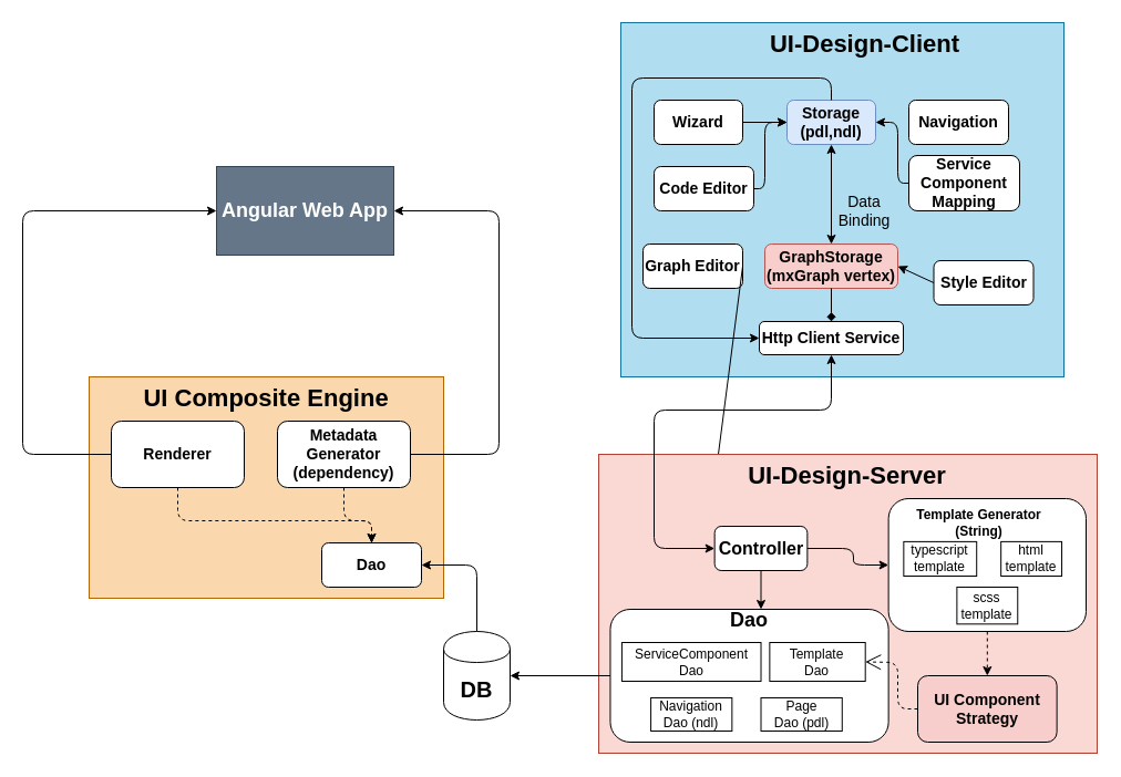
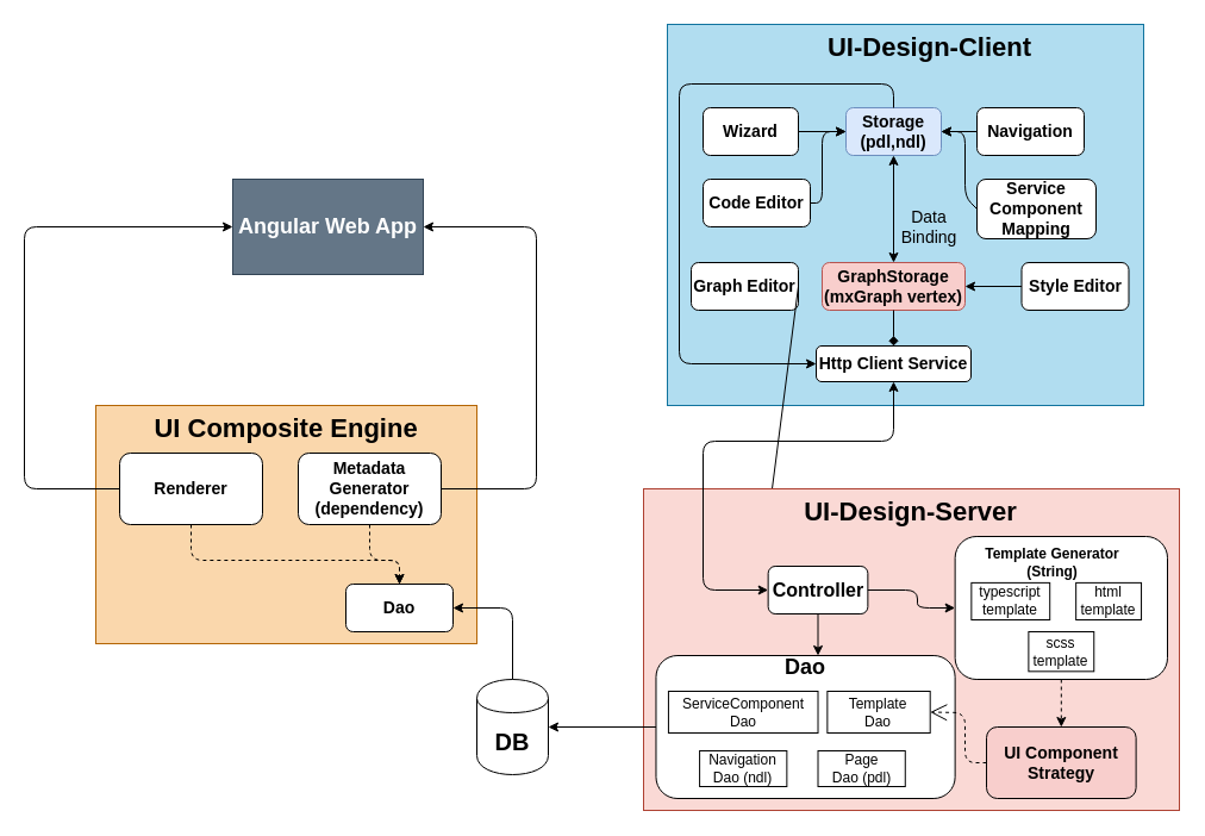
  <mxCell id="0" />
  <mxCell id="1" parent="0" />
  <mxCell id="2" value="" style="group;fillColor=#b1ddf0;strokeColor=#10739e;" parent="1" vertex="1" connectable="0"><mxGeometry x="560" y="40" width="400" height="300" as="geometry" /></mxCell>
  <mxCell id="3" value="" style="group;fillColor=#b1ddf0;strokeColor=#10739e;" parent="2" vertex="1" connectable="0"><mxGeometry width="400" height="300" as="geometry" /></mxCell>
  <mxCell id="4" value="" style="rounded=0;whiteSpace=wrap;html=1;fillColor=#b1ddf0;strokeColor=#10739e;" parent="3" vertex="1"><mxGeometry y="-20" width="400" height="320" as="geometry" /></mxCell>
  <mxCell id="5" value="&lt;font size=&quot;1&quot;&gt;&lt;b style=&quot;font-size: 22px&quot;&gt;UI-Design-Client&lt;/b&gt;&lt;/font&gt;" style="text;html=1;strokeColor=none;fillColor=none;align=center;verticalAlign=middle;whiteSpace=wrap;rounded=0;" parent="3" vertex="1"><mxGeometry x="128.75" y="-10" width="182.5" height="20" as="geometry" /></mxCell>
  <mxCell id="6" value="&lt;font style=&quot;font-size: 14px&quot;&gt;&lt;b&gt;Wizard&lt;/b&gt;&lt;/font&gt;" style="rounded=1;whiteSpace=wrap;html=1;" parent="3" vertex="1"><mxGeometry x="30" y="50" width="80" height="40" as="geometry" /></mxCell>
  <mxCell id="7" value="&lt;font style=&quot;font-size: 14px&quot;&gt;&lt;b&gt;Storage&lt;br&gt;(pdl,ndl)&lt;/b&gt;&lt;/font&gt;" style="rounded=1;whiteSpace=wrap;html=1;fillColor=#dae8fc;strokeColor=#6c8ebf;" parent="3" vertex="1"><mxGeometry x="150" y="50" width="80" height="40" as="geometry" /></mxCell>
  <mxCell id="8" value="&lt;span style=&quot;font-size: 14px&quot;&gt;&lt;b&gt;GraphStorage&lt;br&gt;(mxGraph vertex)&lt;br&gt;&lt;/b&gt;&lt;/span&gt;" style="rounded=1;whiteSpace=wrap;html=1;fillColor=#f8cecc;strokeColor=#b85450;" parent="3" vertex="1"><mxGeometry x="130" y="180" width="120" height="40" as="geometry" /></mxCell>
  <mxCell id="9" value="" style="endArrow=classic;startArrow=classic;html=1;exitX=0.5;exitY=0;exitDx=0;exitDy=0;entryX=0.5;entryY=1;entryDx=0;entryDy=0;" parent="3" source="8" target="7" edge="1"><mxGeometry width="50" height="50" relative="1" as="geometry"><mxPoint x="240" y="160" as="sourcePoint" /><mxPoint x="290" y="110" as="targetPoint" /></mxGeometry></mxCell>
- <mxCell id="10" value="&lt;b style=&quot;font-size: 14px&quot;&gt;Style Editor&lt;/b&gt;" style="rounded=1;whiteSpace=wrap;html=1;" parent="3" vertex="1"><mxGeometry x="282.5" y="195" width="90" height="40" as="geometry" /></mxCell>
+ <mxCell id="10" value="&lt;b style=&quot;font-size: 14px&quot;&gt;Style Editor&lt;/b&gt;" style="rounded=1;whiteSpace=wrap;html=1;" parent="3" vertex="1"><mxGeometry x="297.5" y="180" width="90" height="40" as="geometry" /></mxCell>
  <mxCell id="11" value="" style="endArrow=classic;html=1;exitX=1;exitY=0.5;exitDx=0;exitDy=0;entryX=0;entryY=0.5;entryDx=0;entryDy=0;" parent="3" source="6" target="7" edge="1"><mxGeometry width="50" height="50" relative="1" as="geometry"><mxPoint x="240" y="160" as="sourcePoint" /><mxPoint x="290" y="110" as="targetPoint" /></mxGeometry></mxCell>
  <mxCell id="12" value="" style="endArrow=classic;html=1;exitX=0;exitY=0.5;exitDx=0;exitDy=0;entryX=1;entryY=0.5;entryDx=0;entryDy=0;" parent="3" source="10" target="8" edge="1"><mxGeometry width="50" height="50" relative="1" as="geometry"><mxPoint x="240" y="160" as="sourcePoint" /><mxPoint x="290" y="110" as="targetPoint" /></mxGeometry></mxCell>
  <mxCell id="13" value="&lt;span style=&quot;font-size: 14px&quot;&gt;&lt;b&gt;Navigation&lt;/b&gt;&lt;/span&gt;" style="rounded=1;whiteSpace=wrap;html=1;" parent="3" vertex="1"><mxGeometry x="260" y="50" width="90" height="40" as="geometry" /></mxCell>
- <mxCell id="15" value="&lt;font style=&quot;font-size: 14px&quot;&gt;&lt;b&gt;Service Component Mapping&lt;/b&gt;&lt;/font&gt;" style="rounded=1;whiteSpace=wrap;html=1;" parent="3" vertex="1"><mxGeometry x="260" y="100" width="100" height="50" as="geometry" /></mxCell>
+ <mxCell id="14" value="" style="endArrow=classic;html=1;exitX=0;exitY=0.5;exitDx=0;exitDy=0;entryX=1;entryY=0.5;entryDx=0;entryDy=0;" parent="3" source="13" target="7" edge="1"><mxGeometry width="50" height="50" relative="1" as="geometry"><mxPoint x="240" y="160" as="sourcePoint" /><mxPoint x="290" y="110" as="targetPoint" /></mxGeometry></mxCell>
+ <mxCell id="15" value="&lt;font style=&quot;font-size: 14px&quot;&gt;&lt;b&gt;Service Component Mapping&lt;/b&gt;&lt;/font&gt;" style="rounded=1;whiteSpace=wrap;html=1;" parent="3" vertex="1"><mxGeometry x="260" y="110" width="100" height="50" as="geometry" /></mxCell>
  <mxCell id="16" value="" style="endArrow=classic;html=1;exitX=0;exitY=0.5;exitDx=0;exitDy=0;entryX=1;entryY=0.5;entryDx=0;entryDy=0;" parent="3" source="15" target="7" edge="1"><mxGeometry width="50" height="50" relative="1" as="geometry"><mxPoint x="240" y="160" as="sourcePoint" /><mxPoint x="290" y="110" as="targetPoint" /><Array as="points"><mxPoint x="250" y="125" /><mxPoint x="250" y="70" /></Array></mxGeometry></mxCell>
  <mxCell id="17" value="&lt;b style=&quot;font-size: 14px&quot;&gt;Code Editor&lt;/b&gt;" style="rounded=1;whiteSpace=wrap;html=1;" parent="3" vertex="1"><mxGeometry x="30" y="110" width="90" height="40" as="geometry" /></mxCell>
  <mxCell id="18" value="&lt;b style=&quot;font-size: 14px&quot;&gt;Graph Editor&lt;/b&gt;" style="rounded=1;whiteSpace=wrap;html=1;" parent="3" vertex="1"><mxGeometry x="20" y="180" width="90" height="40" as="geometry" /></mxCell>
  <mxCell id="19" value="" style="endArrow=classic;html=1;exitX=1;exitY=0.5;exitDx=0;exitDy=0;entryX=0;entryY=0.5;entryDx=0;entryDy=0;" parent="3" source="17" target="7" edge="1"><mxGeometry width="50" height="50" relative="1" as="geometry"><mxPoint x="240" y="160" as="sourcePoint" /><mxPoint x="290" y="110" as="targetPoint" /><Array as="points"><mxPoint x="130" y="130" /><mxPoint x="130" y="70" /></Array></mxGeometry></mxCell>
  <mxCell id="20" value="" style="endArrow=classic;html=1;exitX=1;exitY=0.5;exitDx=0;exitDy=0;" parent="3" source="18" target="40" edge="1"><mxGeometry width="50" height="50" relative="1" as="geometry"><mxPoint x="240" y="160" as="sourcePoint" /><mxPoint x="290" y="110" as="targetPoint" /></mxGeometry></mxCell>
  <mxCell id="21" value="&lt;font style=&quot;font-size: 14px&quot;&gt;&lt;b&gt;Http Client Service&lt;/b&gt;&lt;/font&gt;" style="rounded=1;whiteSpace=wrap;html=1;" parent="3" vertex="1"><mxGeometry x="125" y="250" width="130" height="30" as="geometry" /></mxCell>
  <mxCell id="22" value="" style="endArrow=classic;html=1;exitX=0.5;exitY=0;exitDx=0;exitDy=0;entryX=0;entryY=0.5;entryDx=0;entryDy=0;" parent="3" source="7" target="21" edge="1"><mxGeometry width="50" height="50" relative="1" as="geometry"><mxPoint x="240" y="160" as="sourcePoint" /><mxPoint x="290" y="110" as="targetPoint" /><Array as="points"><mxPoint x="190" y="30" /><mxPoint x="10" y="30" /><mxPoint x="10" y="265" /></Array></mxGeometry></mxCell>
  <mxCell id="23" value="" style="endArrow=diamond;html=1;exitX=0.5;exitY=1;exitDx=0;exitDy=0;entryX=0.5;entryY=0;entryDx=0;entryDy=0;" parent="3" source="8" target="21" edge="1"><mxGeometry width="50" height="50" relative="1" as="geometry"><mxPoint x="240" y="160" as="sourcePoint" /><mxPoint x="290" y="110" as="targetPoint" /></mxGeometry></mxCell>
  <mxCell id="24" value="&lt;font style=&quot;font-size: 14px&quot;&gt;Data Binding&lt;/font&gt;" style="text;html=1;strokeColor=none;fillColor=none;align=center;verticalAlign=middle;whiteSpace=wrap;rounded=0;" parent="3" vertex="1"><mxGeometry x="200" y="140" width="40" height="20" as="geometry" /></mxCell>
  <mxCell id="25" value="" style="group;fillColor=#fad9d5;strokeColor=#ae4132;" parent="1" vertex="1" connectable="0"><mxGeometry x="540" y="410" width="450" height="270" as="geometry" /></mxCell>
  <mxCell id="26" value="" style="rounded=0;whiteSpace=wrap;html=1;fillColor=#fad9d5;strokeColor=#ae4132;" parent="25" vertex="1"><mxGeometry width="450.0" height="270" as="geometry" /></mxCell>
  <mxCell id="27" value="&lt;font size=&quot;1&quot;&gt;&lt;b style=&quot;font-size: 22px&quot;&gt;UI-Design-Server&lt;/b&gt;&lt;/font&gt;" style="text;html=1;strokeColor=none;fillColor=none;align=center;verticalAlign=middle;whiteSpace=wrap;rounded=0;" parent="25" vertex="1"><mxGeometry x="124.273" y="10" width="201.453" height="20" as="geometry" /></mxCell>
  <mxCell id="28" value="&lt;b&gt;&lt;font style=&quot;font-size: 16px&quot;&gt;Controller&lt;/font&gt;&lt;/b&gt;" style="rounded=1;whiteSpace=wrap;html=1;" parent="25" vertex="1"><mxGeometry x="104.651" y="65" width="83.721" height="40" as="geometry" /></mxCell>
  <mxCell id="29" value="&lt;font style=&quot;font-size: 14px&quot;&gt;&lt;b&gt;UI Component Strategy&lt;/b&gt;&lt;/font&gt;" style="rounded=1;whiteSpace=wrap;html=1;fillColor=#f8cecc;" parent="25" vertex="1"><mxGeometry x="288.026" y="200" width="125.581" height="60" as="geometry" /></mxCell>
  <mxCell id="30" value="" style="group" parent="25" vertex="1" connectable="0"><mxGeometry x="261.63" y="40" width="178.37" height="120" as="geometry" /></mxCell>
  <mxCell id="31" value="" style="rounded=1;whiteSpace=wrap;html=1;" parent="30" vertex="1"><mxGeometry width="178.37" height="120" as="geometry" /></mxCell>
  <mxCell id="32" value="&lt;b&gt;Template Generator&lt;br&gt;(String)&lt;br&gt;&lt;/b&gt;" style="text;html=1;strokeColor=none;fillColor=none;align=center;verticalAlign=middle;whiteSpace=wrap;rounded=0;" parent="30" vertex="1"><mxGeometry x="20" y="11.11" width="122.7" height="22.22" as="geometry" /></mxCell>
  <mxCell id="33" value="scss&lt;br&gt;template" style="rounded=0;whiteSpace=wrap;html=1;" parent="30" vertex="1"><mxGeometry x="61.75" y="80" width="54.88" height="33.33" as="geometry" /></mxCell>
  <mxCell id="34" value="typescript&lt;br&gt;template" style="rounded=0;whiteSpace=wrap;html=1;" parent="30" vertex="1"><mxGeometry x="13.72" y="38.89" width="65.86" height="31.11" as="geometry" /></mxCell>
  <mxCell id="35" value="html&lt;br&gt;template" style="rounded=0;whiteSpace=wrap;html=1;" parent="30" vertex="1"><mxGeometry x="101.53" y="38.89" width="54.88" height="31.11" as="geometry" /></mxCell>
  <mxCell id="36" value="" style="endArrow=classic;html=1;dashed=1;exitX=0.5;exitY=1;exitDx=0;exitDy=0;entryX=0.5;entryY=0;entryDx=0;entryDy=0;" parent="25" source="31" target="29" edge="1"><mxGeometry width="50" height="50" relative="1" as="geometry"><mxPoint x="356.86" y="130" as="sourcePoint" /><mxPoint x="356.86" y="200" as="targetPoint" /></mxGeometry></mxCell>
  <mxCell id="37" value="" style="group" parent="25" vertex="1" connectable="0"><mxGeometry x="10.465" y="140" width="251.163" height="120" as="geometry" /></mxCell>
  <mxCell id="38" value="" style="rounded=1;whiteSpace=wrap;html=1;" parent="37" vertex="1"><mxGeometry width="251.163" height="120" as="geometry" /></mxCell>
  <mxCell id="39" value="&lt;font size=&quot;1&quot;&gt;&lt;b style=&quot;font-size: 18px&quot;&gt;Dao&lt;/b&gt;&lt;/font&gt;" style="text;html=1;strokeColor=none;fillColor=none;align=center;verticalAlign=middle;whiteSpace=wrap;rounded=0;" parent="37" vertex="1"><mxGeometry x="104.651" width="41.86" height="20" as="geometry" /></mxCell>
  <mxCell id="40" value="ServiceComponent&lt;br&gt;Dao" style="rounded=0;whiteSpace=wrap;html=1;" parent="37" vertex="1"><mxGeometry x="10.465" y="30" width="125.581" height="35" as="geometry" /></mxCell>
  <mxCell id="41" value="Template&lt;br&gt;Dao" style="rounded=0;whiteSpace=wrap;html=1;" parent="37" vertex="1"><mxGeometry x="143.895" y="30" width="86.337" height="35" as="geometry" /></mxCell>
  <mxCell id="42" value="Page&lt;br&gt;Dao (pdl)" style="rounded=0;whiteSpace=wrap;html=1;" parent="37" vertex="1"><mxGeometry x="136.047" y="80" width="73.256" height="30" as="geometry" /></mxCell>
  <mxCell id="43" value="Navigation&lt;br&gt;Dao (ndl)" style="rounded=0;whiteSpace=wrap;html=1;" parent="37" vertex="1"><mxGeometry x="36.628" y="80" width="73.256" height="30" as="geometry" /></mxCell>
  <mxCell id="44" value="" style="endArrow=classic;html=1;exitX=0.5;exitY=1;exitDx=0;exitDy=0;entryX=0.75;entryY=0;entryDx=0;entryDy=0;" parent="25" source="28" target="39" edge="1"><mxGeometry width="50" height="50" relative="1" as="geometry"><mxPoint x="240.698" y="60" as="sourcePoint" /><mxPoint x="293.023" y="10" as="targetPoint" /></mxGeometry></mxCell>
  <mxCell id="45" value="" style="endArrow=classic;html=1;exitX=1;exitY=0.5;exitDx=0;exitDy=0;entryX=0;entryY=0.5;entryDx=0;entryDy=0;" parent="25" source="28" target="31" edge="1"><mxGeometry width="50" height="50" relative="1" as="geometry"><mxPoint x="240.698" y="60" as="sourcePoint" /><mxPoint x="293.023" y="10" as="targetPoint" /><Array as="points"><mxPoint x="230" y="85" /><mxPoint x="230" y="100" /></Array></mxGeometry></mxCell>
  <mxCell id="46" value="Use" style="endArrow=open;endSize=12;dashed=1;html=1;noLabel=1;fontColor=none;exitX=0;exitY=0.5;exitDx=0;exitDy=0;entryX=1;entryY=0.5;entryDx=0;entryDy=0;" edge="1" parent="25" source="29" target="41"><mxGeometry width="160" relative="1" as="geometry"><mxPoint x="330" y="130" as="sourcePoint" /><mxPoint x="490" y="130" as="targetPoint" /><Array as="points"><mxPoint x="270" y="230" /><mxPoint x="270" y="188" /></Array></mxGeometry></mxCell>
  <mxCell id="47" value="" style="endArrow=classic;html=1;exitX=0.5;exitY=1;exitDx=0;exitDy=0;entryX=0;entryY=0.5;entryDx=0;entryDy=0;startArrow=classic;startFill=1;" parent="1" source="21" target="28" edge="1"><mxGeometry width="50" height="50" relative="1" as="geometry"><mxPoint x="720" y="420" as="sourcePoint" /><mxPoint x="770" y="370" as="targetPoint" /><Array as="points"><mxPoint x="750" y="370" /><mxPoint x="590" y="370" /><mxPoint x="590" y="495" /></Array></mxGeometry></mxCell>
  <mxCell id="48" value="&lt;font style=&quot;font-size: 20px&quot;&gt;&lt;b&gt;DB&lt;/b&gt;&lt;/font&gt;" style="shape=cylinder;whiteSpace=wrap;html=1;boundedLbl=1;backgroundOutline=1;" parent="1" vertex="1"><mxGeometry x="400" y="570" width="60" height="80" as="geometry" /></mxCell>
  <mxCell id="49" value="" style="endArrow=classic;html=1;exitX=0;exitY=0.5;exitDx=0;exitDy=0;entryX=1;entryY=0.5;entryDx=0;entryDy=0;" parent="1" source="38" target="48" edge="1"><mxGeometry width="50" height="50" relative="1" as="geometry"><mxPoint x="780" y="460" as="sourcePoint" /><mxPoint x="830" y="410" as="targetPoint" /></mxGeometry></mxCell>
  <mxCell id="50" value="" style="rounded=0;whiteSpace=wrap;html=1;fillColor=#fad7ac;strokeColor=#b46504;" parent="1" vertex="1"><mxGeometry x="80" y="340" width="320" height="200" as="geometry" /></mxCell>
  <mxCell id="51" value="&lt;font style=&quot;font-size: 22px&quot;&gt;&lt;b&gt;UI Composite Engine&lt;/b&gt;&lt;/font&gt;" style="text;html=1;strokeColor=none;fillColor=none;align=center;verticalAlign=middle;whiteSpace=wrap;rounded=0;" parent="1" vertex="1"><mxGeometry x="125" y="350" width="230" height="20" as="geometry" /></mxCell>
  <mxCell id="52" value="&lt;font style=&quot;font-size: 14px&quot;&gt;&lt;b&gt;Metadata&lt;br&gt;Generator (dependency)&lt;/b&gt;&lt;/font&gt;" style="rounded=1;whiteSpace=wrap;html=1;" parent="1" vertex="1"><mxGeometry x="250" y="380" width="120" height="60" as="geometry" /></mxCell>
  <mxCell id="53" value="&lt;font style=&quot;font-size: 14px&quot;&gt;&lt;b&gt;Dao&lt;/b&gt;&lt;/font&gt;" style="rounded=1;whiteSpace=wrap;html=1;" parent="1" vertex="1"><mxGeometry x="290" y="490" width="90" height="40" as="geometry" /></mxCell>
  <mxCell id="54" value="" style="endArrow=classic;html=1;exitX=0.5;exitY=0;exitDx=0;exitDy=0;entryX=1;entryY=0.5;entryDx=0;entryDy=0;" parent="1" source="48" target="53" edge="1"><mxGeometry width="50" height="50" relative="1" as="geometry"><mxPoint x="270" y="420" as="sourcePoint" /><mxPoint x="320" y="370" as="targetPoint" /><Array as="points"><mxPoint x="430" y="510" /></Array></mxGeometry></mxCell>
  <mxCell id="55" value="&lt;font style=&quot;font-size: 14px&quot;&gt;&lt;b&gt;Renderer&lt;/b&gt;&lt;/font&gt;" style="rounded=1;whiteSpace=wrap;html=1;" parent="1" vertex="1"><mxGeometry x="100" y="380" width="120" height="60" as="geometry" /></mxCell>
  <mxCell id="56" value="&lt;font style=&quot;font-size: 18px&quot;&gt;&lt;b&gt;Angular Web App&lt;/b&gt;&lt;/font&gt;" style="rounded=0;whiteSpace=wrap;html=1;fillColor=#647687;strokeColor=#314354;fontColor=#ffffff;" parent="1" vertex="1"><mxGeometry x="195" y="150" width="160" height="80" as="geometry" /></mxCell>
  <mxCell id="57" value="" style="endArrow=classic;html=1;exitX=0;exitY=0.5;exitDx=0;exitDy=0;entryX=0;entryY=0.5;entryDx=0;entryDy=0;" parent="1" source="55" target="56" edge="1"><mxGeometry width="50" height="50" relative="1" as="geometry"><mxPoint x="340" y="380" as="sourcePoint" /><mxPoint x="390" y="330" as="targetPoint" /><Array as="points"><mxPoint x="20" y="410" /><mxPoint x="20" y="190" /></Array></mxGeometry></mxCell>
  <mxCell id="58" value="" style="endArrow=classic;html=1;exitX=1;exitY=0.5;exitDx=0;exitDy=0;entryX=1;entryY=0.5;entryDx=0;entryDy=0;" parent="1" source="52" target="56" edge="1"><mxGeometry width="50" height="50" relative="1" as="geometry"><mxPoint x="330" y="380" as="sourcePoint" /><mxPoint x="380" y="330" as="targetPoint" /><Array as="points"><mxPoint x="450" y="410" /><mxPoint x="450" y="190" /></Array></mxGeometry></mxCell>
  <mxCell id="59" value="" style="endArrow=classic;html=1;exitX=0.5;exitY=1;exitDx=0;exitDy=0;entryX=0.5;entryY=0;entryDx=0;entryDy=0;dashed=1;" parent="1" source="55" target="53" edge="1"><mxGeometry width="50" height="50" relative="1" as="geometry"><mxPoint x="330" y="380" as="sourcePoint" /><mxPoint x="380" y="330" as="targetPoint" /><Array as="points"><mxPoint x="160" y="470" /><mxPoint x="335" y="470" /></Array></mxGeometry></mxCell>
  <mxCell id="60" value="" style="endArrow=classic;html=1;exitX=0.5;exitY=1;exitDx=0;exitDy=0;entryX=0.5;entryY=0;entryDx=0;entryDy=0;dashed=1;" parent="1" source="52" target="53" edge="1"><mxGeometry width="50" height="50" relative="1" as="geometry"><mxPoint x="330" y="380" as="sourcePoint" /><mxPoint x="380" y="330" as="targetPoint" /><Array as="points"><mxPoint x="310" y="470" /><mxPoint x="335" y="470" /></Array></mxGeometry></mxCell>
